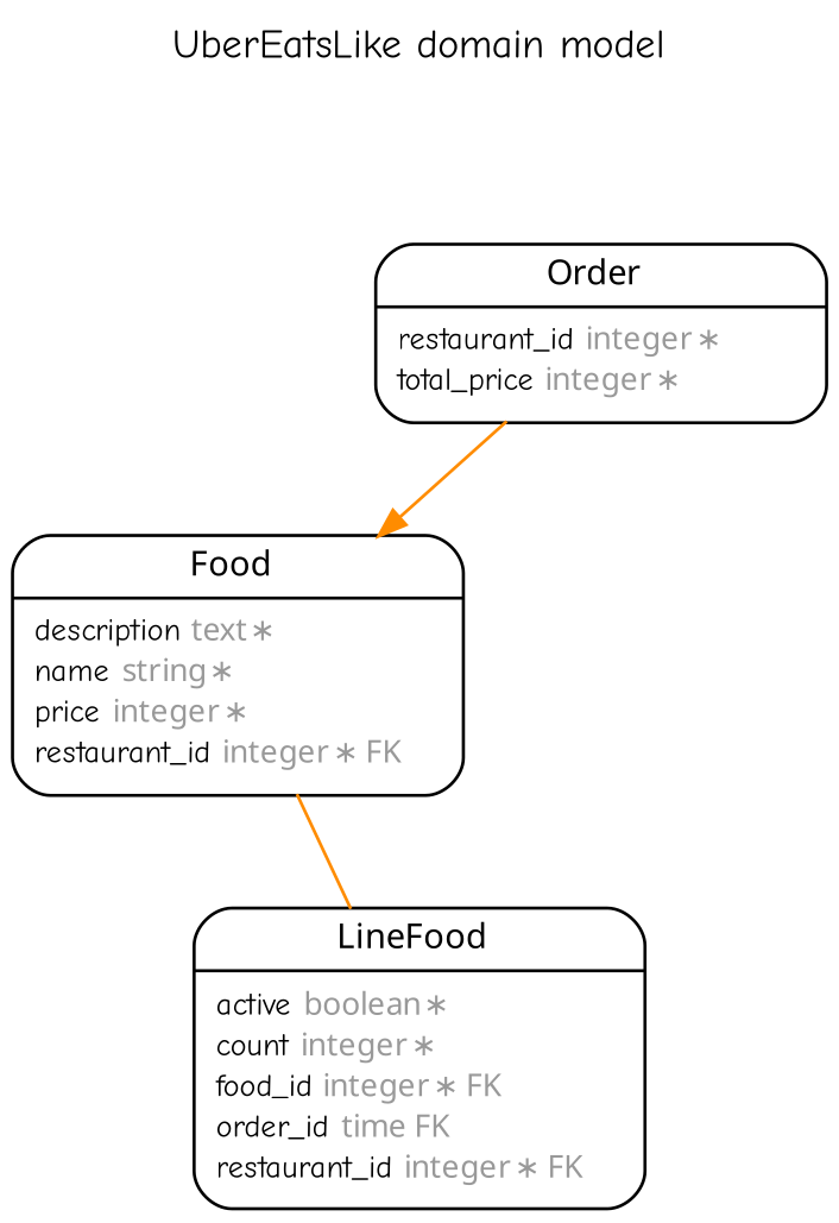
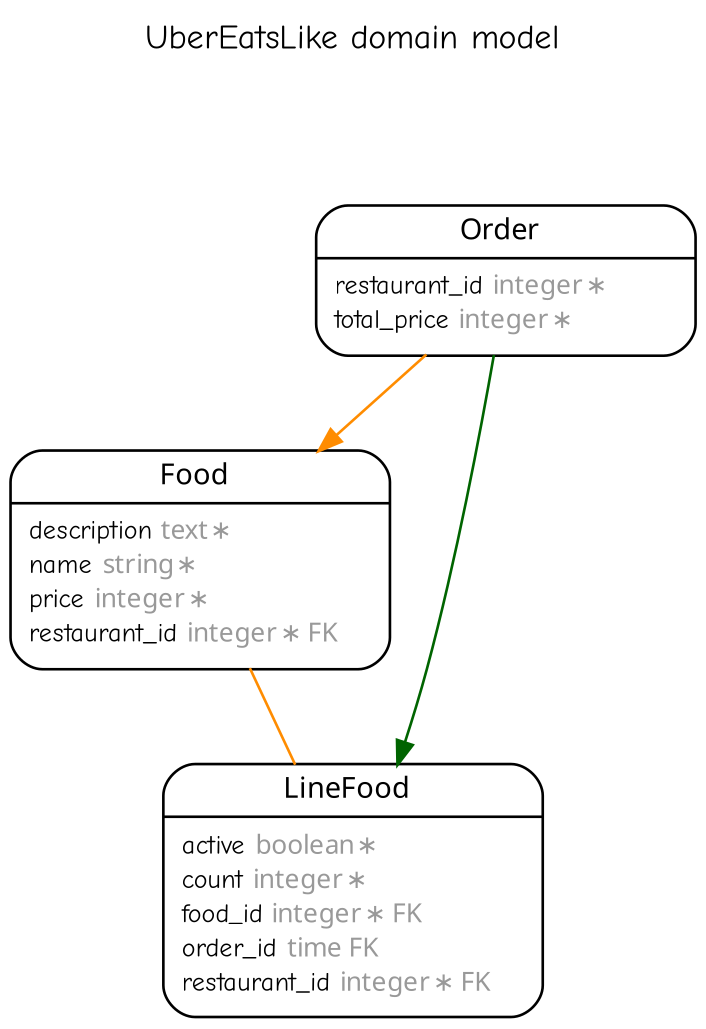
  digraph {
    concentrate=true
    fontname="Comic Neue"
    fontsize=13
    label="UberEatsLike domain model\n\n"
    labelloc=t
    nodesep=0.4
    rankdir=TB
    ranksep=0.5
    splines=spline
    node [fontname="Comic Neue" fontsize=10 margin="0.07,0.05" penwidth=1.0 shape=Mrecord]
    edge [arrowhead=normal arrowsize=0.9 arrowtail=none color=darkorange dir=both fontname="Comic Neue" fontsize=7 labelangle=32 labeldistance=1.8 penwidth=1.0 weight=2]
    n1 [label=<{<table border="0" align="center" cellspacing="0.5" cellpadding="0" width="134">   <tr><td align="center" valign="bottom" width="130"><font face="Arial BoldMT" point-size="11">Food</font></td></tr> </table> | <table border="0" align="left" cellspacing="2" cellpadding="0" width="134">   <tr><td align="left" width="130" port="description">description <font face="Arial ItalicMT" color="grey60">text ∗</font></td></tr>   <tr><td align="left" width="130" port="name">name <font face="Arial ItalicMT" color="grey60">string ∗</font></td></tr>   <tr><td align="left" width="130" port="price">price <font face="Arial ItalicMT" color="grey60">integer ∗</font></td></tr>   <tr><td align="left" width="130" port="restaurant_id">restaurant_id <font face="Arial ItalicMT" color="grey60">integer ∗ FK</font></td></tr> </table> }>]
    n2 [label=<{<table border="0" align="center" cellspacing="0.5" cellpadding="0" width="134">   <tr><td align="center" valign="bottom" width="130"><font face="Arial BoldMT" point-size="11">LineFood</font></td></tr> </table> | <table border="0" align="left" cellspacing="2" cellpadding="0" width="134">   <tr><td align="left" width="130" port="active">active <font face="Arial ItalicMT" color="grey60">boolean ∗</font></td></tr>   <tr><td align="left" width="130" port="count">count <font face="Arial ItalicMT" color="grey60">integer ∗</font></td></tr>   <tr><td align="left" width="130" port="food_id">food_id <font face="Arial ItalicMT" color="grey60">integer ∗ FK</font></td></tr>   <tr><td align="left" width="130" port="order_id">order_id <font face="Arial ItalicMT" color="grey60">time FK</font></td></tr>   <tr><td align="left" width="130" port="restaurant_id">restaurant_id <font face="Arial ItalicMT" color="grey60">integer ∗ FK</font></td></tr> </table> }>]
    n3 [label=<{<table border="0" align="center" cellspacing="0.5" cellpadding="0" width="134">   <tr><td align="center" valign="bottom" width="130"><font face="Arial BoldMT" point-size="11">Order</font></td></tr> </table> | <table border="0" align="left" cellspacing="2" cellpadding="0" width="134">   <tr><td align="left" width="130" port="restaurant_id">restaurant_id <font face="Arial ItalicMT" color="grey60">integer ∗</font></td></tr>   <tr><td align="left" width="130" port="total_price">total_price <font face="Arial ItalicMT" color="grey60">integer ∗</font></td></tr> </table> }>]
    n1 -> n2 [arrowhead=none]
    n3 -> n1 [weight=1]
+   n3 -> n2 [color=darkgreen]
  }
